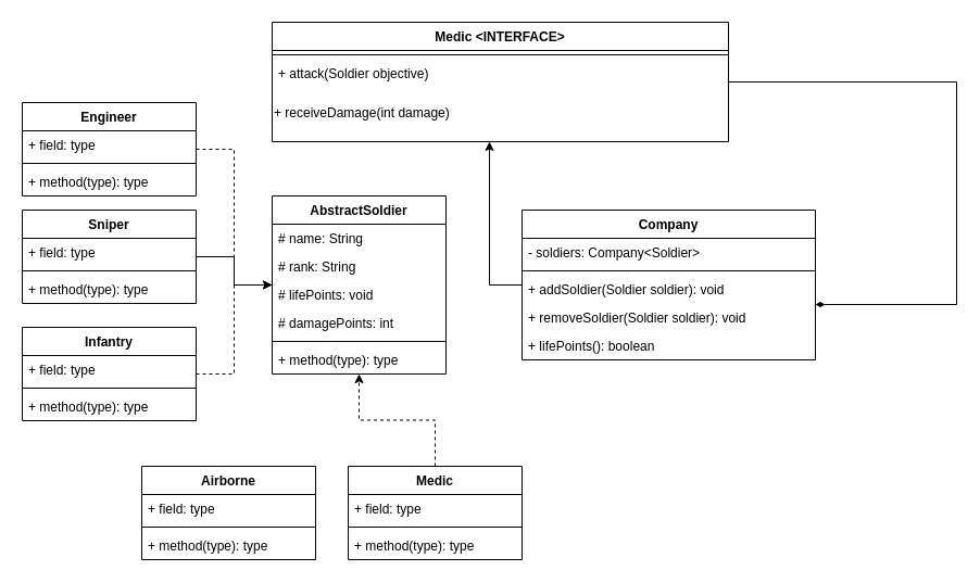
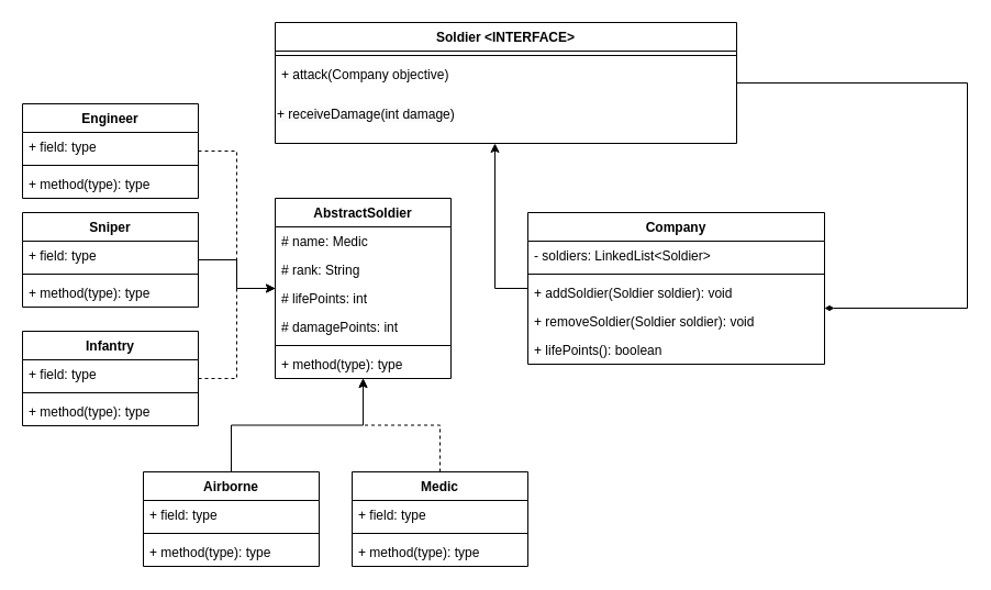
  <mxCell id="0" />
  <mxCell id="1" parent="0" />
  <mxCell id="2" style="edgeStyle=orthogonalEdgeStyle;rounded=0;orthogonalLoop=1;jettySize=auto;html=1;endArrow=diamondThin;endFill=1;" edge="1" parent="1" source="3" target="15"><mxGeometry relative="1" as="geometry"><Array as="points"><mxPoint x="880" y="75" /><mxPoint x="880" y="280" /></Array></mxGeometry></mxCell>
- <mxCell id="3" value="Medic &amp;lt;INTERFACE&amp;gt;" style="swimlane;fontStyle=1;align=center;verticalAlign=top;childLayout=stackLayout;horizontal=1;startSize=26;horizontalStack=0;resizeParent=1;resizeParentMax=0;resizeLast=0;collapsible=1;marginBottom=0;whiteSpace=wrap;html=1;" vertex="1" parent="1"><mxGeometry x="250" y="20" width="420" height="110" as="geometry" /></mxCell>
+ <mxCell id="3" value="Soldier &amp;lt;INTERFACE&amp;gt;" style="swimlane;fontStyle=1;align=center;verticalAlign=top;childLayout=stackLayout;horizontal=1;startSize=26;horizontalStack=0;resizeParent=1;resizeParentMax=0;resizeLast=0;collapsible=1;marginBottom=0;whiteSpace=wrap;html=1;" vertex="1" parent="1"><mxGeometry x="250" y="20" width="420" height="110" as="geometry" /></mxCell>
  <mxCell id="4" value="" style="line;strokeWidth=1;fillColor=none;align=left;verticalAlign=middle;spacingTop=-1;spacingLeft=3;spacingRight=3;rotatable=0;labelPosition=right;points=[];portConstraint=eastwest;strokeColor=inherit;" vertex="1" parent="3"><mxGeometry y="26" width="420" height="8" as="geometry" /></mxCell>
- <mxCell id="5" value="+ attack(Soldier objective)&lt;div&gt;&lt;br&gt;&lt;/div&gt;" style="text;strokeColor=none;fillColor=none;align=left;verticalAlign=top;spacingLeft=4;spacingRight=4;overflow=hidden;rotatable=0;points=[[0,0.5],[1,0.5]];portConstraint=eastwest;whiteSpace=wrap;html=1;" vertex="1" parent="3"><mxGeometry y="34" width="420" height="36" as="geometry" /></mxCell>
+ <mxCell id="5" value="+ attack(Company objective)&lt;div&gt;&lt;br&gt;&lt;/div&gt;" style="text;strokeColor=none;fillColor=none;align=left;verticalAlign=top;spacingLeft=4;spacingRight=4;overflow=hidden;rotatable=0;points=[[0,0.5],[1,0.5]];portConstraint=eastwest;whiteSpace=wrap;html=1;" vertex="1" parent="3"><mxGeometry y="34" width="420" height="36" as="geometry" /></mxCell>
  <mxCell id="6" value="&lt;span style=&quot;color: rgb(0, 0, 0); font-family: Helvetica; font-size: 12px; font-style: normal; font-variant-ligatures: normal; font-variant-caps: normal; font-weight: 400; letter-spacing: normal; orphans: 2; text-align: left; text-indent: 0px; text-transform: none; widows: 2; word-spacing: 0px; -webkit-text-stroke-width: 0px; white-space: normal; background-color: rgb(251, 251, 251); text-decoration-thickness: initial; text-decoration-style: initial; text-decoration-color: initial; display: inline !important; float: none;&quot;&gt;+ receiveDamage(int damage)&lt;/span&gt;" style="text;whiteSpace=wrap;html=1;" vertex="1" parent="3"><mxGeometry y="70" width="420" height="40" as="geometry" /></mxCell>
  <mxCell id="7" value="AbstractSoldier" style="swimlane;fontStyle=1;align=center;verticalAlign=top;childLayout=stackLayout;horizontal=1;startSize=26;horizontalStack=0;resizeParent=1;resizeParentMax=0;resizeLast=0;collapsible=1;marginBottom=0;whiteSpace=wrap;html=1;" vertex="1" parent="1"><mxGeometry x="250" y="180" width="160" height="164" as="geometry" /></mxCell>
- <mxCell id="8" value="# name: String" style="text;strokeColor=none;fillColor=none;align=left;verticalAlign=top;spacingLeft=4;spacingRight=4;overflow=hidden;rotatable=0;points=[[0,0.5],[1,0.5]];portConstraint=eastwest;whiteSpace=wrap;html=1;" vertex="1" parent="7"><mxGeometry y="26" width="160" height="26" as="geometry" /></mxCell>
+ <mxCell id="8" value="# name: Medic" style="text;strokeColor=none;fillColor=none;align=left;verticalAlign=top;spacingLeft=4;spacingRight=4;overflow=hidden;rotatable=0;points=[[0,0.5],[1,0.5]];portConstraint=eastwest;whiteSpace=wrap;html=1;" vertex="1" parent="7"><mxGeometry y="26" width="160" height="26" as="geometry" /></mxCell>
  <mxCell id="9" value="# rank: String" style="text;strokeColor=none;fillColor=none;align=left;verticalAlign=top;spacingLeft=4;spacingRight=4;overflow=hidden;rotatable=0;points=[[0,0.5],[1,0.5]];portConstraint=eastwest;whiteSpace=wrap;html=1;" vertex="1" parent="7"><mxGeometry y="52" width="160" height="26" as="geometry" /></mxCell>
- <mxCell id="10" value="# lifePoints: void" style="text;strokeColor=none;fillColor=none;align=left;verticalAlign=top;spacingLeft=4;spacingRight=4;overflow=hidden;rotatable=0;points=[[0,0.5],[1,0.5]];portConstraint=eastwest;whiteSpace=wrap;html=1;" vertex="1" parent="7"><mxGeometry y="78" width="160" height="26" as="geometry" /></mxCell>
+ <mxCell id="10" value="# lifePoints: int" style="text;strokeColor=none;fillColor=none;align=left;verticalAlign=top;spacingLeft=4;spacingRight=4;overflow=hidden;rotatable=0;points=[[0,0.5],[1,0.5]];portConstraint=eastwest;whiteSpace=wrap;html=1;" vertex="1" parent="7"><mxGeometry y="78" width="160" height="26" as="geometry" /></mxCell>
  <mxCell id="11" value="# damagePoints: int" style="text;strokeColor=none;fillColor=none;align=left;verticalAlign=top;spacingLeft=4;spacingRight=4;overflow=hidden;rotatable=0;points=[[0,0.5],[1,0.5]];portConstraint=eastwest;whiteSpace=wrap;html=1;" vertex="1" parent="7"><mxGeometry y="104" width="160" height="26" as="geometry" /></mxCell>
  <mxCell id="12" value="" style="line;strokeWidth=1;fillColor=none;align=left;verticalAlign=middle;spacingTop=-1;spacingLeft=3;spacingRight=3;rotatable=0;labelPosition=right;points=[];portConstraint=eastwest;strokeColor=inherit;" vertex="1" parent="7"><mxGeometry y="130" width="160" height="8" as="geometry" /></mxCell>
  <mxCell id="13" value="+ method(type): type" style="text;strokeColor=none;fillColor=none;align=left;verticalAlign=top;spacingLeft=4;spacingRight=4;overflow=hidden;rotatable=0;points=[[0,0.5],[1,0.5]];portConstraint=eastwest;whiteSpace=wrap;html=1;" vertex="1" parent="7"><mxGeometry y="138" width="160" height="26" as="geometry" /></mxCell>
  <mxCell id="14" style="edgeStyle=orthogonalEdgeStyle;rounded=0;orthogonalLoop=1;jettySize=auto;html=1;" edge="1" parent="1" source="15" target="3"><mxGeometry relative="1" as="geometry"><mxPoint x="460" y="130" as="targetPoint" /><Array as="points"><mxPoint x="450" y="262" /></Array></mxGeometry></mxCell>
  <mxCell id="15" value="Company" style="swimlane;fontStyle=1;align=center;verticalAlign=top;childLayout=stackLayout;horizontal=1;startSize=26;horizontalStack=0;resizeParent=1;resizeParentMax=0;resizeLast=0;collapsible=1;marginBottom=0;whiteSpace=wrap;html=1;" vertex="1" parent="1"><mxGeometry x="480" y="193" width="270" height="138" as="geometry" /></mxCell>
- <mxCell id="16" value="- soldiers: Company&amp;lt;Soldier&amp;gt;" style="text;strokeColor=none;fillColor=none;align=left;verticalAlign=top;spacingLeft=4;spacingRight=4;overflow=hidden;rotatable=0;points=[[0,0.5],[1,0.5]];portConstraint=eastwest;whiteSpace=wrap;html=1;" vertex="1" parent="15"><mxGeometry y="26" width="270" height="26" as="geometry" /></mxCell>
+ <mxCell id="16" value="- soldiers: LinkedList&amp;lt;Soldier&amp;gt;" style="text;strokeColor=none;fillColor=none;align=left;verticalAlign=top;spacingLeft=4;spacingRight=4;overflow=hidden;rotatable=0;points=[[0,0.5],[1,0.5]];portConstraint=eastwest;whiteSpace=wrap;html=1;" vertex="1" parent="15"><mxGeometry y="26" width="270" height="26" as="geometry" /></mxCell>
  <mxCell id="17" value="" style="line;strokeWidth=1;fillColor=none;align=left;verticalAlign=middle;spacingTop=-1;spacingLeft=3;spacingRight=3;rotatable=0;labelPosition=right;points=[];portConstraint=eastwest;strokeColor=inherit;" vertex="1" parent="15"><mxGeometry y="52" width="270" height="8" as="geometry" /></mxCell>
  <mxCell id="18" value="+ addSoldier(Soldier soldier): void" style="text;strokeColor=none;fillColor=none;align=left;verticalAlign=top;spacingLeft=4;spacingRight=4;overflow=hidden;rotatable=0;points=[[0,0.5],[1,0.5]];portConstraint=eastwest;whiteSpace=wrap;html=1;" vertex="1" parent="15"><mxGeometry y="60" width="270" height="26" as="geometry" /></mxCell>
  <mxCell id="19" value="+ removeSoldier(Soldier soldier): void" style="text;strokeColor=none;fillColor=none;align=left;verticalAlign=top;spacingLeft=4;spacingRight=4;overflow=hidden;rotatable=0;points=[[0,0.5],[1,0.5]];portConstraint=eastwest;whiteSpace=wrap;html=1;" vertex="1" parent="15"><mxGeometry y="86" width="270" height="26" as="geometry" /></mxCell>
  <mxCell id="20" value="+ lifePoints(): boolean" style="text;strokeColor=none;fillColor=none;align=left;verticalAlign=top;spacingLeft=4;spacingRight=4;overflow=hidden;rotatable=0;points=[[0,0.5],[1,0.5]];portConstraint=eastwest;whiteSpace=wrap;html=1;" vertex="1" parent="15"><mxGeometry y="112" width="270" height="26" as="geometry" /></mxCell>
  <mxCell id="21" style="edgeStyle=orthogonalEdgeStyle;rounded=0;orthogonalLoop=1;jettySize=auto;html=1;dashed=1;" edge="1" parent="1" source="22" target="7"><mxGeometry relative="1" as="geometry" /></mxCell>
  <mxCell id="22" value="Infantry" style="swimlane;fontStyle=1;align=center;verticalAlign=top;childLayout=stackLayout;horizontal=1;startSize=26;horizontalStack=0;resizeParent=1;resizeParentMax=0;resizeLast=0;collapsible=1;marginBottom=0;whiteSpace=wrap;html=1;" vertex="1" parent="1"><mxGeometry x="20" y="301" width="160" height="86" as="geometry" /></mxCell>
  <mxCell id="23" value="+ field: type" style="text;strokeColor=none;fillColor=none;align=left;verticalAlign=top;spacingLeft=4;spacingRight=4;overflow=hidden;rotatable=0;points=[[0,0.5],[1,0.5]];portConstraint=eastwest;whiteSpace=wrap;html=1;" vertex="1" parent="22"><mxGeometry y="26" width="160" height="26" as="geometry" /></mxCell>
  <mxCell id="24" value="" style="line;strokeWidth=1;fillColor=none;align=left;verticalAlign=middle;spacingTop=-1;spacingLeft=3;spacingRight=3;rotatable=0;labelPosition=right;points=[];portConstraint=eastwest;strokeColor=inherit;" vertex="1" parent="22"><mxGeometry y="52" width="160" height="8" as="geometry" /></mxCell>
  <mxCell id="25" value="+ method(type): type" style="text;strokeColor=none;fillColor=none;align=left;verticalAlign=top;spacingLeft=4;spacingRight=4;overflow=hidden;rotatable=0;points=[[0,0.5],[1,0.5]];portConstraint=eastwest;whiteSpace=wrap;html=1;" vertex="1" parent="22"><mxGeometry y="60" width="160" height="26" as="geometry" /></mxCell>
+ <mxCell id="26" style="edgeStyle=orthogonalEdgeStyle;rounded=0;orthogonalLoop=1;jettySize=auto;html=1;" edge="1" parent="1" source="27" target="7"><mxGeometry relative="1" as="geometry" /></mxCell>
  <mxCell id="27" value="Airborne" style="swimlane;fontStyle=1;align=center;verticalAlign=top;childLayout=stackLayout;horizontal=1;startSize=26;horizontalStack=0;resizeParent=1;resizeParentMax=0;resizeLast=0;collapsible=1;marginBottom=0;whiteSpace=wrap;html=1;" vertex="1" parent="1"><mxGeometry x="130" y="429" width="160" height="86" as="geometry" /></mxCell>
  <mxCell id="28" value="+ field: type" style="text;strokeColor=none;fillColor=none;align=left;verticalAlign=top;spacingLeft=4;spacingRight=4;overflow=hidden;rotatable=0;points=[[0,0.5],[1,0.5]];portConstraint=eastwest;whiteSpace=wrap;html=1;" vertex="1" parent="27"><mxGeometry y="26" width="160" height="26" as="geometry" /></mxCell>
  <mxCell id="29" value="" style="line;strokeWidth=1;fillColor=none;align=left;verticalAlign=middle;spacingTop=-1;spacingLeft=3;spacingRight=3;rotatable=0;labelPosition=right;points=[];portConstraint=eastwest;strokeColor=inherit;" vertex="1" parent="27"><mxGeometry y="52" width="160" height="8" as="geometry" /></mxCell>
  <mxCell id="30" value="+ method(type): type" style="text;strokeColor=none;fillColor=none;align=left;verticalAlign=top;spacingLeft=4;spacingRight=4;overflow=hidden;rotatable=0;points=[[0,0.5],[1,0.5]];portConstraint=eastwest;whiteSpace=wrap;html=1;" vertex="1" parent="27"><mxGeometry y="60" width="160" height="26" as="geometry" /></mxCell>
  <mxCell id="31" style="edgeStyle=orthogonalEdgeStyle;rounded=0;orthogonalLoop=1;jettySize=auto;html=1;dashed=1;" edge="1" parent="1" source="32" target="7"><mxGeometry relative="1" as="geometry" /></mxCell>
  <mxCell id="32" value="Engineer" style="swimlane;fontStyle=1;align=center;verticalAlign=top;childLayout=stackLayout;horizontal=1;startSize=26;horizontalStack=0;resizeParent=1;resizeParentMax=0;resizeLast=0;collapsible=1;marginBottom=0;whiteSpace=wrap;html=1;" vertex="1" parent="1"><mxGeometry x="20" y="94" width="160" height="86" as="geometry" /></mxCell>
  <mxCell id="33" value="+ field: type" style="text;strokeColor=none;fillColor=none;align=left;verticalAlign=top;spacingLeft=4;spacingRight=4;overflow=hidden;rotatable=0;points=[[0,0.5],[1,0.5]];portConstraint=eastwest;whiteSpace=wrap;html=1;" vertex="1" parent="32"><mxGeometry y="26" width="160" height="26" as="geometry" /></mxCell>
  <mxCell id="34" value="" style="line;strokeWidth=1;fillColor=none;align=left;verticalAlign=middle;spacingTop=-1;spacingLeft=3;spacingRight=3;rotatable=0;labelPosition=right;points=[];portConstraint=eastwest;strokeColor=inherit;" vertex="1" parent="32"><mxGeometry y="52" width="160" height="8" as="geometry" /></mxCell>
  <mxCell id="35" value="+ method(type): type" style="text;strokeColor=none;fillColor=none;align=left;verticalAlign=top;spacingLeft=4;spacingRight=4;overflow=hidden;rotatable=0;points=[[0,0.5],[1,0.5]];portConstraint=eastwest;whiteSpace=wrap;html=1;" vertex="1" parent="32"><mxGeometry y="60" width="160" height="26" as="geometry" /></mxCell>
  <mxCell id="36" style="edgeStyle=orthogonalEdgeStyle;rounded=0;orthogonalLoop=1;jettySize=auto;html=1;dashed=1;" edge="1" parent="1" source="37" target="7"><mxGeometry relative="1" as="geometry" /></mxCell>
  <mxCell id="37" value="Medic" style="swimlane;fontStyle=1;align=center;verticalAlign=top;childLayout=stackLayout;horizontal=1;startSize=26;horizontalStack=0;resizeParent=1;resizeParentMax=0;resizeLast=0;collapsible=1;marginBottom=0;whiteSpace=wrap;html=1;" vertex="1" parent="1"><mxGeometry x="320" y="429" width="160" height="86" as="geometry" /></mxCell>
  <mxCell id="38" value="+ field: type" style="text;strokeColor=none;fillColor=none;align=left;verticalAlign=top;spacingLeft=4;spacingRight=4;overflow=hidden;rotatable=0;points=[[0,0.5],[1,0.5]];portConstraint=eastwest;whiteSpace=wrap;html=1;" vertex="1" parent="37"><mxGeometry y="26" width="160" height="26" as="geometry" /></mxCell>
  <mxCell id="39" value="" style="line;strokeWidth=1;fillColor=none;align=left;verticalAlign=middle;spacingTop=-1;spacingLeft=3;spacingRight=3;rotatable=0;labelPosition=right;points=[];portConstraint=eastwest;strokeColor=inherit;" vertex="1" parent="37"><mxGeometry y="52" width="160" height="8" as="geometry" /></mxCell>
  <mxCell id="40" value="+ method(type): type" style="text;strokeColor=none;fillColor=none;align=left;verticalAlign=top;spacingLeft=4;spacingRight=4;overflow=hidden;rotatable=0;points=[[0,0.5],[1,0.5]];portConstraint=eastwest;whiteSpace=wrap;html=1;" vertex="1" parent="37"><mxGeometry y="60" width="160" height="26" as="geometry" /></mxCell>
  <mxCell id="41" style="edgeStyle=orthogonalEdgeStyle;rounded=0;orthogonalLoop=1;jettySize=auto;html=1;endArrow=none;" edge="1" parent="1" source="42" target="7"><mxGeometry relative="1" as="geometry" /></mxCell>
  <mxCell id="42" value="Sniper" style="swimlane;fontStyle=1;align=center;verticalAlign=top;childLayout=stackLayout;horizontal=1;startSize=26;horizontalStack=0;resizeParent=1;resizeParentMax=0;resizeLast=0;collapsible=1;marginBottom=0;whiteSpace=wrap;html=1;" vertex="1" parent="1"><mxGeometry x="20" y="193" width="160" height="86" as="geometry" /></mxCell>
  <mxCell id="43" value="+ field: type" style="text;strokeColor=none;fillColor=none;align=left;verticalAlign=top;spacingLeft=4;spacingRight=4;overflow=hidden;rotatable=0;points=[[0,0.5],[1,0.5]];portConstraint=eastwest;whiteSpace=wrap;html=1;" vertex="1" parent="42"><mxGeometry y="26" width="160" height="26" as="geometry" /></mxCell>
  <mxCell id="44" value="" style="line;strokeWidth=1;fillColor=none;align=left;verticalAlign=middle;spacingTop=-1;spacingLeft=3;spacingRight=3;rotatable=0;labelPosition=right;points=[];portConstraint=eastwest;strokeColor=inherit;" vertex="1" parent="42"><mxGeometry y="52" width="160" height="8" as="geometry" /></mxCell>
  <mxCell id="45" value="+ method(type): type" style="text;strokeColor=none;fillColor=none;align=left;verticalAlign=top;spacingLeft=4;spacingRight=4;overflow=hidden;rotatable=0;points=[[0,0.5],[1,0.5]];portConstraint=eastwest;whiteSpace=wrap;html=1;" vertex="1" parent="42"><mxGeometry y="60" width="160" height="26" as="geometry" /></mxCell>
